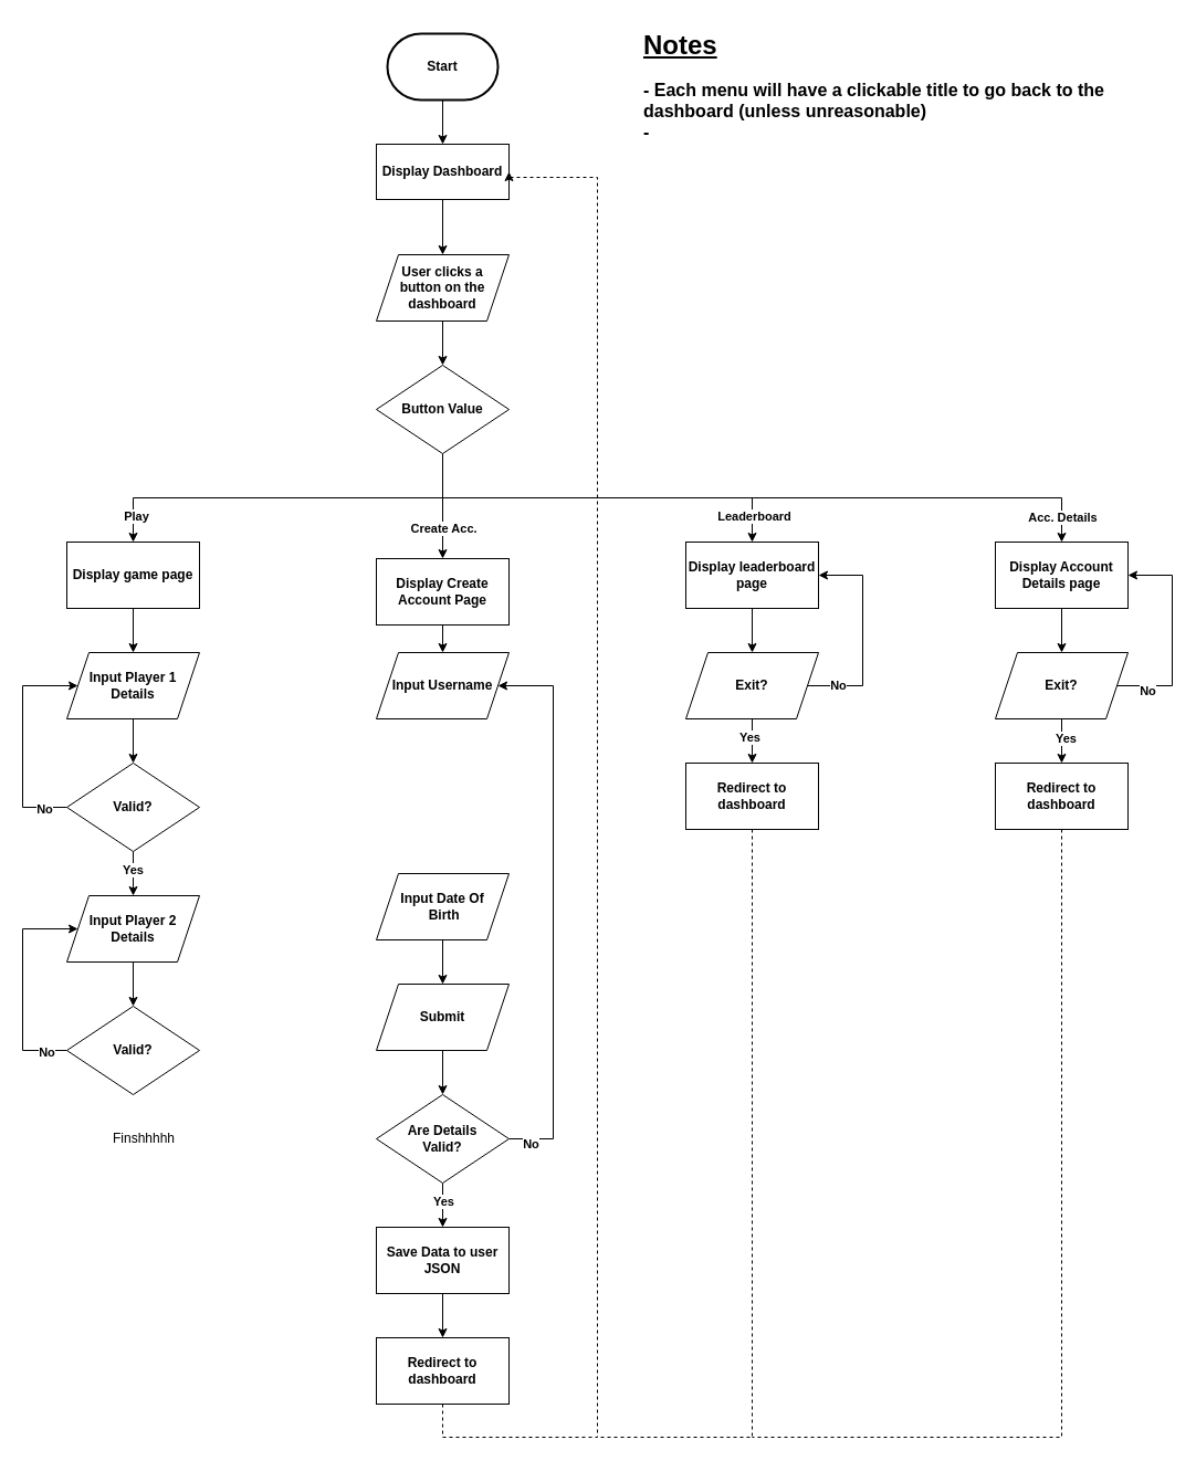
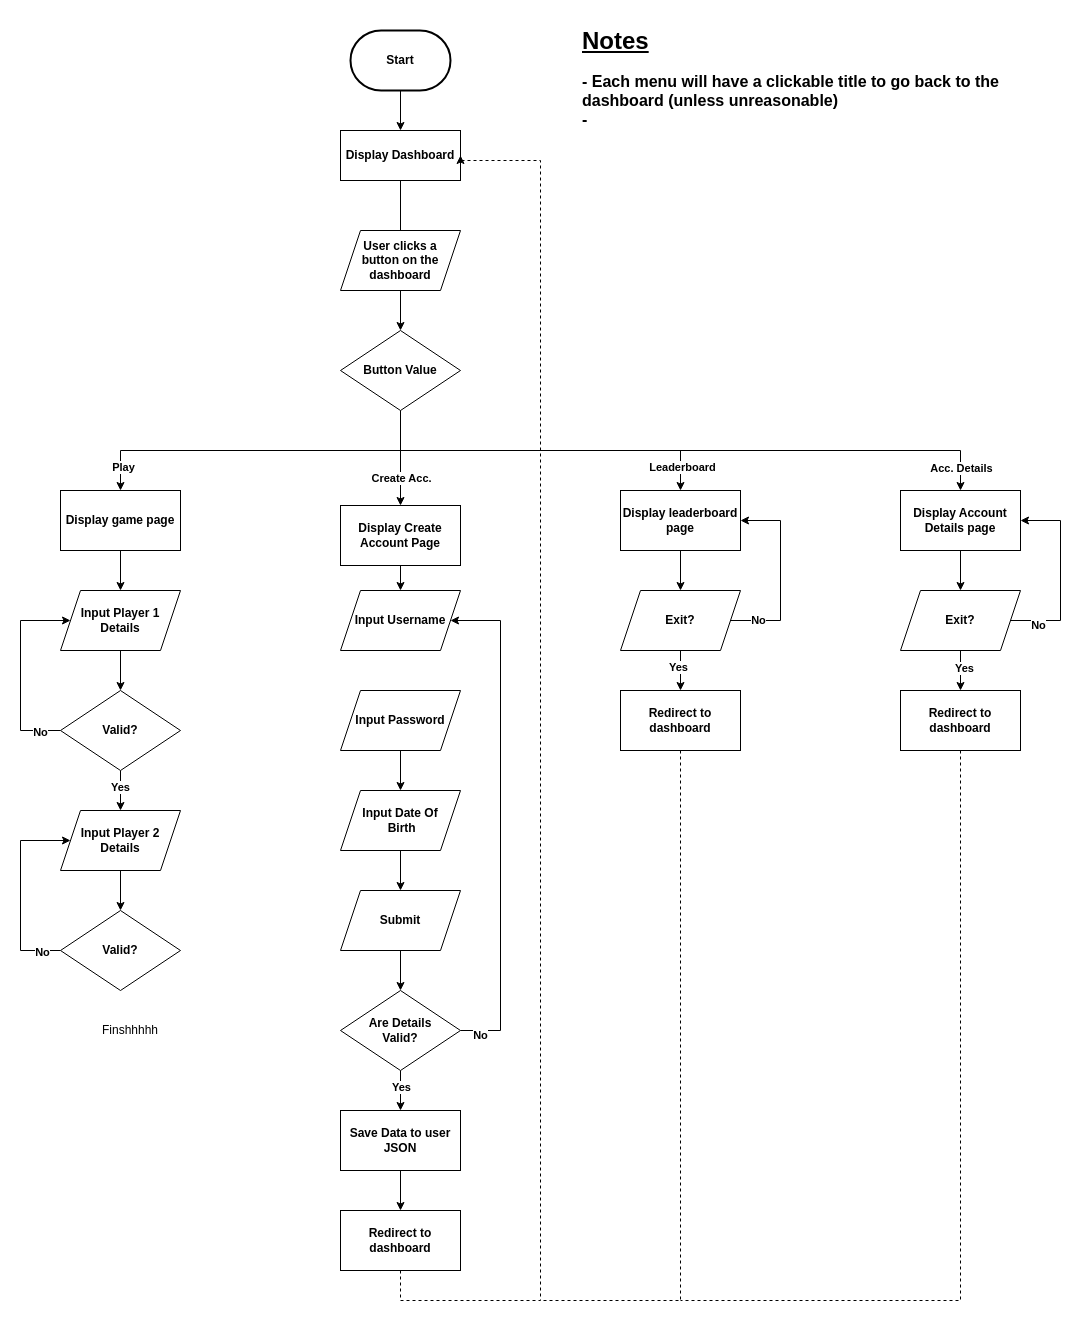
  <mxCell id="0" />
  <mxCell id="1" parent="0" />
- <mxCell id="2" value="" style="edgeStyle=orthogonalEdgeStyle;rounded=0;orthogonalLoop=1;jettySize=auto;html=1;" edge="1" parent="1" source="3" target="6"><mxGeometry relative="1" as="geometry" /></mxCell>
+ <mxCell id="2" value="" style="edgeStyle=orthogonalEdgeStyle;rounded=0;orthogonalLoop=1;jettySize=auto;html=1;endArrow=none;" edge="1" parent="1" source="3" target="6"><mxGeometry relative="1" as="geometry" /></mxCell>
  <mxCell id="3" value="&lt;b&gt;Display Dashboard&lt;/b&gt;" style="rounded=0;whiteSpace=wrap;html=1;" vertex="1" parent="1"><mxGeometry x="340" y="130" width="120" height="50" as="geometry" /></mxCell>
  <mxCell id="4" value="&lt;b&gt;Button Value&lt;/b&gt;" style="rhombus;whiteSpace=wrap;html=1;" vertex="1" parent="1"><mxGeometry x="340" y="330" width="120" height="80" as="geometry" /></mxCell>
  <mxCell id="5" value="" style="edgeStyle=orthogonalEdgeStyle;rounded=0;orthogonalLoop=1;jettySize=auto;html=1;" edge="1" parent="1" source="6" target="4"><mxGeometry relative="1" as="geometry" /></mxCell>
  <mxCell id="6" value="&lt;b&gt;User clicks a&lt;/b&gt;&lt;br&gt;&lt;div&gt;&lt;b&gt;button on the&lt;/b&gt;&lt;/div&gt;&lt;div&gt;&lt;b&gt;dashboard&lt;/b&gt;&lt;/div&gt;" style="shape=parallelogram;perimeter=parallelogramPerimeter;whiteSpace=wrap;html=1;fixedSize=1;" vertex="1" parent="1"><mxGeometry x="340" y="230" width="120" height="60" as="geometry" /></mxCell>
  <mxCell id="7" value="" style="edgeStyle=orthogonalEdgeStyle;rounded=0;orthogonalLoop=1;jettySize=auto;html=1;" edge="1" parent="1" source="8" target="22"><mxGeometry relative="1" as="geometry" /></mxCell>
  <mxCell id="8" value="&lt;b&gt;Display game page&lt;/b&gt;" style="rounded=0;whiteSpace=wrap;html=1;" vertex="1" parent="1"><mxGeometry x="60" y="490" width="120" height="60" as="geometry" /></mxCell>
  <mxCell id="9" value="" style="edgeStyle=orthogonalEdgeStyle;rounded=0;orthogonalLoop=1;jettySize=auto;html=1;" edge="1" parent="1" source="10" target="57"><mxGeometry relative="1" as="geometry" /></mxCell>
  <mxCell id="10" value="&lt;b&gt;Display leaderboard page&lt;/b&gt;" style="rounded=0;whiteSpace=wrap;html=1;" vertex="1" parent="1"><mxGeometry x="620" y="490" width="120" height="60" as="geometry" /></mxCell>
  <mxCell id="11" value="" style="edgeStyle=orthogonalEdgeStyle;rounded=0;orthogonalLoop=1;jettySize=auto;html=1;" edge="1" parent="1" source="12" target="35"><mxGeometry relative="1" as="geometry" /></mxCell>
  <mxCell id="12" value="&lt;b&gt;Display Create Account Page&lt;/b&gt;" style="rounded=0;whiteSpace=wrap;html=1;" vertex="1" parent="1"><mxGeometry x="340" y="505" width="120" height="60" as="geometry" /></mxCell>
  <mxCell id="13" value="" style="edgeStyle=orthogonalEdgeStyle;rounded=0;orthogonalLoop=1;jettySize=auto;html=1;" edge="1" parent="1" source="14" target="64"><mxGeometry relative="1" as="geometry" /></mxCell>
  <mxCell id="14" value="&lt;b&gt;Display Account Details page&lt;/b&gt;" style="rounded=0;whiteSpace=wrap;html=1;" vertex="1" parent="1"><mxGeometry x="900" y="490" width="120" height="60" as="geometry" /></mxCell>
  <mxCell id="15" value="" style="endArrow=classic;html=1;rounded=0;exitX=0.5;exitY=1;exitDx=0;exitDy=0;entryX=0.5;entryY=0;entryDx=0;entryDy=0;" edge="1" parent="1" source="4" target="12"><mxGeometry width="50" height="50" relative="1" as="geometry"><mxPoint x="510" y="540" as="sourcePoint" /><mxPoint x="560" y="490" as="targetPoint" /></mxGeometry></mxCell>
  <mxCell id="16" value="&lt;b&gt;Create Acc.&lt;/b&gt;" style="edgeLabel;html=1;align=center;verticalAlign=middle;resizable=0;points=[];" vertex="1" connectable="0" parent="15"><mxGeometry x="0.404" relative="1" as="geometry"><mxPoint as="offset" /></mxGeometry></mxCell>
  <mxCell id="17" value="" style="endArrow=classic;html=1;rounded=0;entryX=0.5;entryY=0;entryDx=0;entryDy=0;" edge="1" parent="1" target="8"><mxGeometry width="50" height="50" relative="1" as="geometry"><mxPoint x="400" y="450" as="sourcePoint" /><mxPoint x="260" y="400" as="targetPoint" /><Array as="points"><mxPoint x="120" y="450" /></Array></mxGeometry></mxCell>
  <mxCell id="18" value="&lt;b&gt;Play&lt;/b&gt;" style="edgeLabel;html=1;align=center;verticalAlign=middle;resizable=0;points=[];" vertex="1" connectable="0" parent="17"><mxGeometry x="0.849" y="2" relative="1" as="geometry"><mxPoint as="offset" /></mxGeometry></mxCell>
  <mxCell id="19" value="" style="endArrow=classic;html=1;rounded=0;entryX=0.5;entryY=0;entryDx=0;entryDy=0;" edge="1" parent="1" target="10"><mxGeometry width="50" height="50" relative="1" as="geometry"><mxPoint x="680" y="450" as="sourcePoint" /><mxPoint x="740" y="350" as="targetPoint" /></mxGeometry></mxCell>
  <mxCell id="20" value="&lt;b&gt;Leaderboard&lt;/b&gt;" style="edgeLabel;html=1;align=center;verticalAlign=middle;resizable=0;points=[];" vertex="1" connectable="0" parent="19"><mxGeometry x="-0.183" y="1" relative="1" as="geometry"><mxPoint as="offset" /></mxGeometry></mxCell>
  <mxCell id="21" value="" style="edgeStyle=orthogonalEdgeStyle;rounded=0;orthogonalLoop=1;jettySize=auto;html=1;" edge="1" parent="1" source="22" target="27"><mxGeometry relative="1" as="geometry" /></mxCell>
  <mxCell id="22" value="&lt;b&gt;Input Player 1 Details&lt;/b&gt;" style="shape=parallelogram;perimeter=parallelogramPerimeter;whiteSpace=wrap;html=1;fixedSize=1;" vertex="1" parent="1"><mxGeometry x="60" y="590" width="120" height="60" as="geometry" /></mxCell>
  <mxCell id="23" style="edgeStyle=orthogonalEdgeStyle;rounded=0;orthogonalLoop=1;jettySize=auto;html=1;entryX=0;entryY=0.5;entryDx=0;entryDy=0;" edge="1" parent="1" source="27" target="22"><mxGeometry relative="1" as="geometry"><Array as="points"><mxPoint y="730" x="20" /><mxPoint y="620" x="20" /></Array></mxGeometry></mxCell>
  <mxCell id="24" value="&lt;b&gt;No&lt;/b&gt;" style="edgeLabel;html=1;align=center;verticalAlign=middle;resizable=0;points=[];" vertex="1" connectable="0" parent="23"><mxGeometry x="-0.79" y="1" relative="1" as="geometry"><mxPoint as="offset" /></mxGeometry></mxCell>
  <mxCell id="25" value="" style="edgeStyle=orthogonalEdgeStyle;rounded=0;orthogonalLoop=1;jettySize=auto;html=1;" edge="1" parent="1" source="27" target="31"><mxGeometry relative="1" as="geometry" /></mxCell>
  <mxCell id="26" value="&lt;b&gt;Yes&lt;/b&gt;" style="edgeLabel;html=1;align=center;verticalAlign=middle;resizable=0;points=[];" vertex="1" connectable="0" parent="25"><mxGeometry x="-0.192" y="-1" relative="1" as="geometry"><mxPoint as="offset" /></mxGeometry></mxCell>
  <mxCell id="27" value="&lt;b&gt;Valid?&lt;/b&gt;" style="rhombus;whiteSpace=wrap;html=1;" vertex="1" parent="1"><mxGeometry x="60" y="690" width="120" height="80" as="geometry" /></mxCell>
  <mxCell id="28" value="" style="edgeStyle=orthogonalEdgeStyle;rounded=0;orthogonalLoop=1;jettySize=auto;html=1;" edge="1" parent="1" source="29" target="3"><mxGeometry relative="1" as="geometry" /></mxCell>
  <mxCell id="29" value="&lt;b&gt;Start&lt;/b&gt;" style="strokeWidth=2;html=1;shape=mxgraph.flowchart.terminator;whiteSpace=wrap;" vertex="1" parent="1"><mxGeometry x="350" y="30" width="100" height="60" as="geometry" /></mxCell>
  <mxCell id="30" value="" style="edgeStyle=orthogonalEdgeStyle;rounded=0;orthogonalLoop=1;jettySize=auto;html=1;" edge="1" parent="1" source="31" target="34"><mxGeometry relative="1" as="geometry" /></mxCell>
  <mxCell id="31" value="&lt;b&gt;Input Player 2 Details&lt;/b&gt;" style="shape=parallelogram;perimeter=parallelogramPerimeter;whiteSpace=wrap;html=1;fixedSize=1;" vertex="1" parent="1"><mxGeometry x="60" y="810" width="120" height="60" as="geometry" /></mxCell>
  <mxCell id="32" style="edgeStyle=orthogonalEdgeStyle;rounded=0;orthogonalLoop=1;jettySize=auto;html=1;entryX=0;entryY=0.5;entryDx=0;entryDy=0;" edge="1" parent="1" source="34" target="31"><mxGeometry relative="1" as="geometry"><Array as="points"><mxPoint y="950" x="20" /><mxPoint y="840" x="20" /></Array></mxGeometry></mxCell>
  <mxCell id="33" value="&lt;b&gt;No&lt;/b&gt;" style="edgeLabel;html=1;align=center;verticalAlign=middle;resizable=0;points=[];" vertex="1" connectable="0" parent="32"><mxGeometry x="-0.807" y="1" relative="1" as="geometry"><mxPoint as="offset" /></mxGeometry></mxCell>
  <mxCell id="34" value="&lt;b&gt;Valid?&lt;/b&gt;" style="rhombus;whiteSpace=wrap;html=1;" vertex="1" parent="1"><mxGeometry x="60" y="910" width="120" height="80" as="geometry" /></mxCell>
  <mxCell id="35" value="&lt;b&gt;Input Username&lt;/b&gt;" style="shape=parallelogram;perimeter=parallelogramPerimeter;whiteSpace=wrap;html=1;fixedSize=1;" vertex="1" parent="1"><mxGeometry x="340" y="590" width="120" height="60" as="geometry" /></mxCell>
+ <mxCell id="36" value="" style="edgeStyle=orthogonalEdgeStyle;rounded=0;orthogonalLoop=1;jettySize=auto;html=1;" edge="1" parent="1" source="37" target="39"><mxGeometry relative="1" as="geometry" /></mxCell>
+ <mxCell id="37" value="&lt;b&gt;Input Password&lt;/b&gt;" style="shape=parallelogram;perimeter=parallelogramPerimeter;whiteSpace=wrap;html=1;fixedSize=1;" vertex="1" parent="1"><mxGeometry x="340" y="690" width="120" height="60" as="geometry" /></mxCell>
  <mxCell id="38" value="" style="edgeStyle=orthogonalEdgeStyle;rounded=0;orthogonalLoop=1;jettySize=auto;html=1;" edge="1" parent="1" source="39" target="46"><mxGeometry relative="1" as="geometry" /></mxCell>
  <mxCell id="39" value="&lt;b&gt;Input Date Of&lt;/b&gt;&lt;div&gt;&lt;b&gt;&amp;nbsp;Birth&lt;/b&gt;&lt;/div&gt;" style="shape=parallelogram;perimeter=parallelogramPerimeter;whiteSpace=wrap;html=1;fixedSize=1;" vertex="1" parent="1"><mxGeometry x="340" y="790" width="120" height="60" as="geometry" /></mxCell>
  <mxCell id="40" style="edgeStyle=orthogonalEdgeStyle;rounded=0;orthogonalLoop=1;jettySize=auto;html=1;entryX=1;entryY=0.5;entryDx=0;entryDy=0;" edge="1" parent="1" source="44" target="35"><mxGeometry relative="1" as="geometry"><Array as="points"><mxPoint x="500" y="1030" /><mxPoint x="500" y="620" /></Array></mxGeometry></mxCell>
  <mxCell id="41" value="&lt;b&gt;No&lt;/b&gt;" style="edgeLabel;html=1;align=center;verticalAlign=middle;resizable=0;points=[];" vertex="1" connectable="0" parent="40"><mxGeometry x="-0.922" y="-4" relative="1" as="geometry"><mxPoint as="offset" /></mxGeometry></mxCell>
  <mxCell id="42" value="" style="edgeStyle=orthogonalEdgeStyle;rounded=0;orthogonalLoop=1;jettySize=auto;html=1;" edge="1" parent="1" source="44" target="48"><mxGeometry relative="1" as="geometry" /></mxCell>
  <mxCell id="43" value="&lt;b&gt;Yes&lt;/b&gt;" style="edgeLabel;html=1;align=center;verticalAlign=middle;resizable=0;points=[];" vertex="1" connectable="0" parent="42"><mxGeometry x="-0.183" relative="1" as="geometry"><mxPoint as="offset" /></mxGeometry></mxCell>
  <mxCell id="44" value="&lt;b&gt;Are Details&lt;/b&gt;&lt;div&gt;&lt;b&gt;Valid?&lt;/b&gt;&lt;/div&gt;" style="rhombus;whiteSpace=wrap;html=1;" vertex="1" parent="1"><mxGeometry x="340" y="990" width="120" height="80" as="geometry" /></mxCell>
  <mxCell id="45" value="" style="edgeStyle=orthogonalEdgeStyle;rounded=0;orthogonalLoop=1;jettySize=auto;html=1;" edge="1" parent="1" source="46" target="44"><mxGeometry relative="1" as="geometry" /></mxCell>
  <mxCell id="46" value="&lt;b&gt;Submit&lt;/b&gt;" style="shape=parallelogram;perimeter=parallelogramPerimeter;whiteSpace=wrap;html=1;fixedSize=1;" vertex="1" parent="1"><mxGeometry x="340" y="890" width="120" height="60" as="geometry" /></mxCell>
  <mxCell id="47" value="" style="edgeStyle=orthogonalEdgeStyle;rounded=0;orthogonalLoop=1;jettySize=auto;html=1;" edge="1" parent="1" source="48" target="50"><mxGeometry relative="1" as="geometry" /></mxCell>
  <mxCell id="48" value="&lt;b&gt;Save Data to user JSON&lt;/b&gt;" style="rounded=0;whiteSpace=wrap;html=1;" vertex="1" parent="1"><mxGeometry x="340" y="1110" width="120" height="60" as="geometry" /></mxCell>
  <mxCell id="49" style="edgeStyle=orthogonalEdgeStyle;rounded=0;orthogonalLoop=1;jettySize=auto;html=1;entryX=1;entryY=0.5;entryDx=0;entryDy=0;dashed=1;exitX=0.5;exitY=1;exitDx=0;exitDy=0;" edge="1" parent="1" source="50" target="3"><mxGeometry relative="1" as="geometry"><Array as="points"><mxPoint x="400" y="1300" /><mxPoint x="540" y="1300" /><mxPoint x="540" y="160" /></Array></mxGeometry></mxCell>
  <mxCell id="50" value="&lt;b&gt;Redirect to dashboard&lt;/b&gt;" style="rounded=0;whiteSpace=wrap;html=1;" vertex="1" parent="1"><mxGeometry x="340" y="1210" width="120" height="60" as="geometry" /></mxCell>
  <mxCell id="51" value="" style="endArrow=classic;html=1;rounded=0;entryX=0.5;entryY=0;entryDx=0;entryDy=0;" edge="1" parent="1" target="14"><mxGeometry width="50" height="50" relative="1" as="geometry"><mxPoint x="400" y="450" as="sourcePoint" /><mxPoint x="720" y="440" as="targetPoint" /><Array as="points"><mxPoint x="960" y="450" /></Array></mxGeometry></mxCell>
  <mxCell id="52" value="&lt;b&gt;Acc. Details&lt;/b&gt;" style="edgeLabel;html=1;align=center;verticalAlign=middle;resizable=0;points=[];" vertex="1" connectable="0" parent="51"><mxGeometry x="0.923" relative="1" as="geometry"><mxPoint as="offset" /></mxGeometry></mxCell>
  <mxCell id="53" style="edgeStyle=orthogonalEdgeStyle;rounded=0;orthogonalLoop=1;jettySize=auto;html=1;entryX=1;entryY=0.5;entryDx=0;entryDy=0;" edge="1" parent="1" source="57" target="10"><mxGeometry relative="1" as="geometry"><Array as="points"><mxPoint x="780" y="620" /><mxPoint x="780" y="520" /></Array></mxGeometry></mxCell>
  <mxCell id="54" value="&lt;b&gt;No&lt;/b&gt;" style="edgeLabel;html=1;align=center;verticalAlign=middle;resizable=0;points=[];" vertex="1" connectable="0" parent="53"><mxGeometry x="-0.717" y="1" relative="1" as="geometry"><mxPoint as="offset" /></mxGeometry></mxCell>
  <mxCell id="55" value="" style="edgeStyle=orthogonalEdgeStyle;rounded=0;orthogonalLoop=1;jettySize=auto;html=1;" edge="1" parent="1" source="57" target="59"><mxGeometry relative="1" as="geometry" /></mxCell>
  <mxCell id="56" value="&lt;b&gt;Yes&lt;/b&gt;" style="edgeLabel;html=1;align=center;verticalAlign=middle;resizable=0;points=[];" vertex="1" connectable="0" parent="55"><mxGeometry x="-0.217" y="-3" relative="1" as="geometry"><mxPoint as="offset" /></mxGeometry></mxCell>
  <mxCell id="57" value="&lt;b&gt;Exit?&lt;/b&gt;" style="shape=parallelogram;perimeter=parallelogramPerimeter;whiteSpace=wrap;html=1;fixedSize=1;" vertex="1" parent="1"><mxGeometry x="620" y="590" width="120" height="60" as="geometry" /></mxCell>
  <mxCell id="58" style="edgeStyle=orthogonalEdgeStyle;rounded=0;orthogonalLoop=1;jettySize=auto;html=1;endArrow=none;endFill=0;dashed=1;" edge="1" parent="1" source="59"><mxGeometry relative="1" as="geometry"><mxPoint x="540" y="1300" as="targetPoint" /><Array as="points"><mxPoint x="680" y="1300" /></Array></mxGeometry></mxCell>
  <mxCell id="59" value="&lt;b&gt;Redirect to dashboard&lt;/b&gt;" style="rounded=0;whiteSpace=wrap;html=1;" vertex="1" parent="1"><mxGeometry x="620" y="690" width="120" height="60" as="geometry" /></mxCell>
  <mxCell id="60" style="edgeStyle=orthogonalEdgeStyle;rounded=0;orthogonalLoop=1;jettySize=auto;html=1;entryX=1;entryY=0.5;entryDx=0;entryDy=0;" edge="1" parent="1" source="64" target="14"><mxGeometry relative="1" as="geometry"><Array as="points"><mxPoint x="1060" y="620" /><mxPoint x="1060" y="520" /></Array></mxGeometry></mxCell>
  <mxCell id="61" value="&lt;b&gt;No&lt;/b&gt;" style="edgeLabel;html=1;align=center;verticalAlign=middle;resizable=0;points=[];" vertex="1" connectable="0" parent="60"><mxGeometry x="-0.718" y="-4" relative="1" as="geometry"><mxPoint as="offset" /></mxGeometry></mxCell>
  <mxCell id="62" value="" style="edgeStyle=orthogonalEdgeStyle;rounded=0;orthogonalLoop=1;jettySize=auto;html=1;" edge="1" parent="1" source="64" target="66"><mxGeometry relative="1" as="geometry" /></mxCell>
  <mxCell id="63" value="&lt;b&gt;Yes&lt;/b&gt;" style="edgeLabel;html=1;align=center;verticalAlign=middle;resizable=0;points=[];" vertex="1" connectable="0" parent="62"><mxGeometry x="-0.14" y="3" relative="1" as="geometry"><mxPoint as="offset" /></mxGeometry></mxCell>
  <mxCell id="64" value="&lt;b&gt;Exit?&lt;/b&gt;" style="shape=parallelogram;perimeter=parallelogramPerimeter;whiteSpace=wrap;html=1;fixedSize=1;" vertex="1" parent="1"><mxGeometry x="900" y="590" width="120" height="60" as="geometry" /></mxCell>
  <mxCell id="65" style="edgeStyle=orthogonalEdgeStyle;rounded=0;orthogonalLoop=1;jettySize=auto;html=1;dashed=1;endArrow=none;endFill=0;" edge="1" parent="1" source="66"><mxGeometry relative="1" as="geometry"><mxPoint x="680" y="1300" as="targetPoint" /><Array as="points"><mxPoint x="960" y="1300" /></Array></mxGeometry></mxCell>
  <mxCell id="66" value="&lt;b&gt;Redirect to dashboard&lt;/b&gt;" style="rounded=0;whiteSpace=wrap;html=1;" vertex="1" parent="1"><mxGeometry x="900" y="690" width="120" height="60" as="geometry" /></mxCell>
  <mxCell id="67" value="&lt;h1 style=&quot;margin-top: 0px;&quot;&gt;&lt;u&gt;Notes&lt;/u&gt;&lt;/h1&gt;&lt;div&gt;&lt;font style=&quot;font-size: 16px;&quot;&gt;&lt;b style=&quot;&quot;&gt;- Each menu will have a clickable title to go back to the dashboard (unless unreasonable)&lt;/b&gt;&lt;/font&gt;&lt;/div&gt;&lt;div&gt;&lt;font style=&quot;font-size: 16px;&quot;&gt;&lt;b style=&quot;&quot;&gt;-&amp;nbsp;&lt;/b&gt;&lt;/font&gt;&lt;/div&gt;" style="text;html=1;whiteSpace=wrap;overflow=hidden;rounded=0;" vertex="1" parent="1"><mxGeometry x="580" y="20" width="480" height="400" as="geometry" /></mxCell>
  <mxCell id="68" value="Finshhhhh" style="text;html=1;whiteSpace=wrap;strokeColor=none;fillColor=none;align=center;verticalAlign=middle;rounded=0;" vertex="1" parent="1"><mxGeometry x="100" y="1015" width="60" height="30" as="geometry" /></mxCell>
